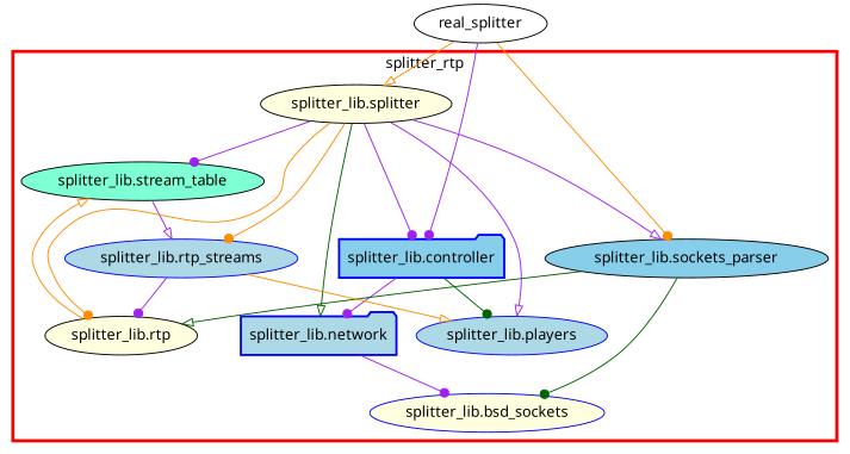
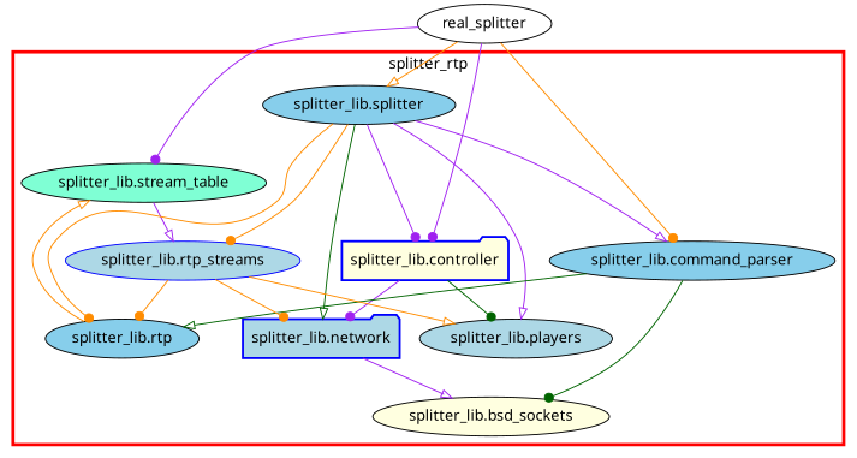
  digraph {
    compound=true
    fontname="Noto Sans"
    node [fillcolor=skyblue fontname="Noto Sans" style=filled]
    edge [arrowhead=dot color=purple fontname="Noto Sans"]
-   n1 [fillcolor=lightyellow label="splitter_lib.bsd_sockets" color=blue]
+   n1 [fillcolor=lightyellow label="splitter_lib.bsd_sockets"]
    n2 [fillcolor=aquamarine label="splitter_lib.stream_table"]
-   n3 [color=blue label="splitter_lib.controller" penwidth=2.0 shape=folder]
+   n3 [color=blue fillcolor=lightyellow label="splitter_lib.controller" penwidth=2.0 shape=folder]
    n4 [color=blue fillcolor=lightblue label="splitter_lib.network" penwidth=2.0 shape=folder]
-   n5 [fillcolor=lightyellow label="splitter_lib.splitter"]
-   n6 [fillcolor=lightblue label="splitter_lib.players" color=blue]
-   n7 [label="splitter_lib.sockets_parser"]
-   n8 [fillcolor=lightyellow label="splitter_lib.rtp"]
+   n5 [label="splitter_lib.splitter"]
+   n6 [fillcolor=lightblue label="splitter_lib.players"]
+   n7 [label="splitter_lib.command_parser"]
+   n8 [label="splitter_lib.rtp"]
    n9 [color=blue fillcolor=lightblue label="splitter_lib.rtp_streams"]
    n10 [fillcolor=white label=real_splitter]
    subgraph cluster_1 {
      color=red
      label=splitter_rtp
      penwidth=3.0
      n1
      n2
      n3
      n4
      n5
      n6
      n7
      n8
      n9
    }
    n2 -> n9 [arrowhead=onormal]
    n3 -> n4
    n3 -> n6 [color=darkgreen]
-   n4 -> n1
-   n5 -> n2
+   n4 -> n1 [arrowhead=onormal]
+   n10 -> n2
    n5 -> n3
    n5 -> n4 [arrowhead=onormal color=darkgreen]
    n5 -> n6 [arrowhead=onormal]
    n5 -> n7 [arrowhead=onormal]
    n5 -> n8 [color=darkorange]
    n5 -> n9 [color=darkorange]
    n7 -> n1 [color=darkgreen]
    n7 -> n8 [arrowhead=onormal color=darkgreen]
    n8 -> n2 [arrowhead=onormal color=darkorange]
+   n9 -> n4 [color=darkorange]
    n9 -> n6 [arrowhead=onormal color=darkorange]
-   n9 -> n8
+   n9 -> n8 [color=darkorange]
    n10 -> n3
    n10 -> n5 [arrowhead=onormal color=darkorange]
    n10 -> n7 [color=darkorange]
  }
